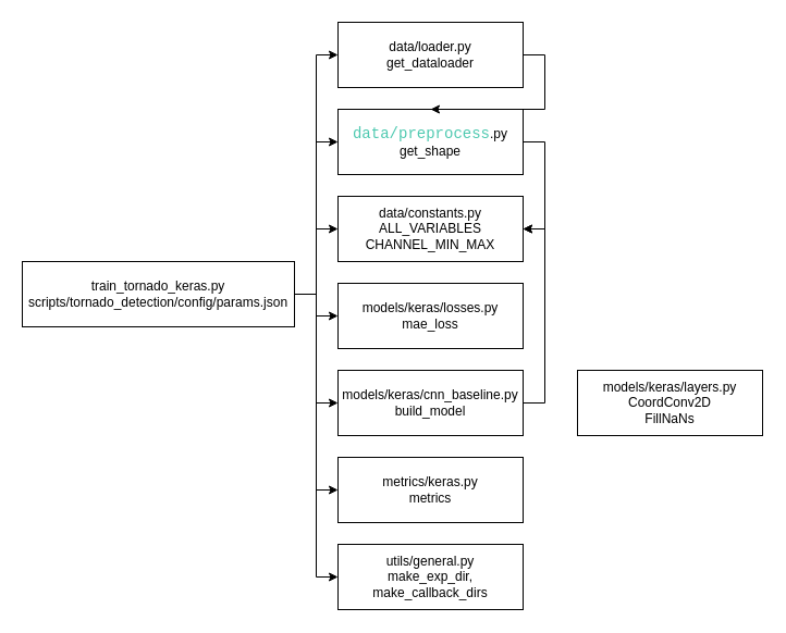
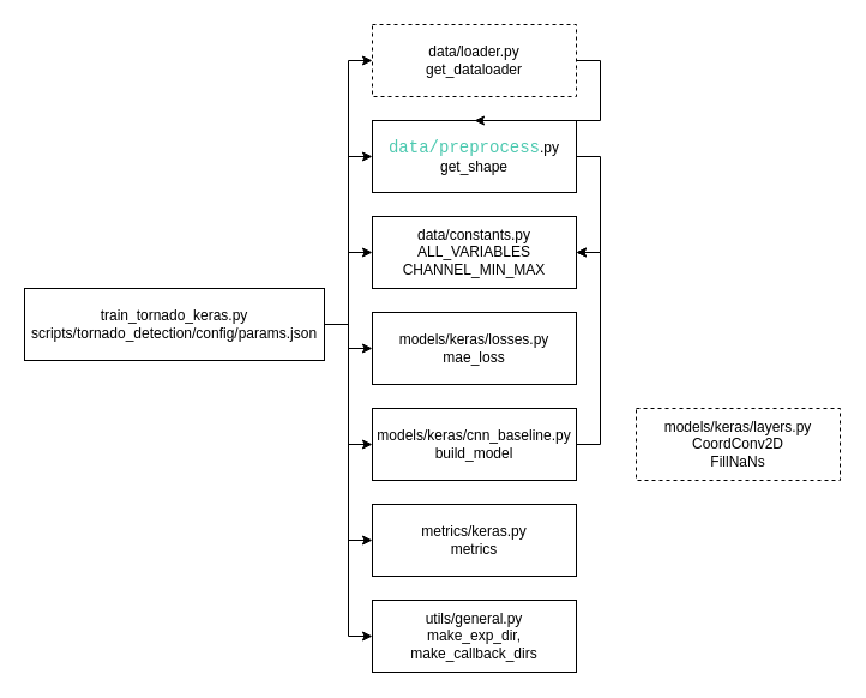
  <mxCell id="0" />
  <mxCell id="1" parent="0" />
  <mxCell id="2" style="edgeStyle=orthogonalEdgeStyle;rounded=0;orthogonalLoop=1;jettySize=auto;html=1;exitX=1;exitY=0.5;exitDx=0;exitDy=0;entryX=0;entryY=0.5;entryDx=0;entryDy=0;" edge="1" parent="1" source="9" target="15"><mxGeometry relative="1" as="geometry" /></mxCell>
  <mxCell id="3" style="edgeStyle=orthogonalEdgeStyle;rounded=0;orthogonalLoop=1;jettySize=auto;html=1;exitX=1;exitY=0.5;exitDx=0;exitDy=0;entryX=0;entryY=0.5;entryDx=0;entryDy=0;" edge="1" parent="1" source="9" target="11"><mxGeometry relative="1" as="geometry" /></mxCell>
  <mxCell id="4" style="edgeStyle=orthogonalEdgeStyle;rounded=0;orthogonalLoop=1;jettySize=auto;html=1;exitX=1;exitY=0.5;exitDx=0;exitDy=0;entryX=0;entryY=0.5;entryDx=0;entryDy=0;" edge="1" parent="1" source="9" target="12"><mxGeometry relative="1" as="geometry" /></mxCell>
  <mxCell id="5" style="edgeStyle=orthogonalEdgeStyle;rounded=0;orthogonalLoop=1;jettySize=auto;html=1;exitX=1;exitY=0.5;exitDx=0;exitDy=0;entryX=0;entryY=0.5;entryDx=0;entryDy=0;" edge="1" parent="1" source="9" target="13"><mxGeometry relative="1" as="geometry" /></mxCell>
  <mxCell id="6" style="edgeStyle=orthogonalEdgeStyle;rounded=0;orthogonalLoop=1;jettySize=auto;html=1;exitX=1;exitY=0.5;exitDx=0;exitDy=0;entryX=0;entryY=0.5;entryDx=0;entryDy=0;" edge="1" parent="1" source="9" target="17"><mxGeometry relative="1" as="geometry" /></mxCell>
  <mxCell id="7" style="edgeStyle=orthogonalEdgeStyle;rounded=0;orthogonalLoop=1;jettySize=auto;html=1;exitX=1;exitY=0.5;exitDx=0;exitDy=0;entryX=0;entryY=0.5;entryDx=0;entryDy=0;" edge="1" parent="1" source="9" target="18"><mxGeometry relative="1" as="geometry" /></mxCell>
  <mxCell id="8" style="edgeStyle=orthogonalEdgeStyle;rounded=0;orthogonalLoop=1;jettySize=auto;html=1;exitX=1;exitY=0.5;exitDx=0;exitDy=0;entryX=0;entryY=0.5;entryDx=0;entryDy=0;" edge="1" parent="1" source="9" target="19"><mxGeometry relative="1" as="geometry" /></mxCell>
  <mxCell id="9" value="train_tornado_keras.py&lt;div&gt;&amp;nbsp;scripts/tornado_detection/config/params.json&amp;nbsp;&lt;br&gt;&lt;/div&gt;" style="rounded=0;whiteSpace=wrap;html=1;" vertex="1" parent="1"><mxGeometry x="20" y="240" width="250" height="60" as="geometry" /></mxCell>
  <mxCell id="10" style="edgeStyle=orthogonalEdgeStyle;rounded=0;orthogonalLoop=1;jettySize=auto;html=1;exitX=1;exitY=0.5;exitDx=0;exitDy=0;entryX=1;entryY=0.5;entryDx=0;entryDy=0;" edge="1" parent="1" source="11" target="12"><mxGeometry relative="1" as="geometry" /></mxCell>
  <mxCell id="11" value="&lt;font face=&quot;Consolas, Courier New, monospace&quot; color=&quot;#4ec9b0&quot;&gt;&lt;span style=&quot;font-size: 14px; white-space: pre;&quot;&gt;data/preprocess&lt;/span&gt;&lt;/font&gt;.py&lt;div&gt;get_shape&lt;/div&gt;" style="rounded=0;whiteSpace=wrap;html=1;" vertex="1" parent="1"><mxGeometry x="310" y="100" width="170" height="60" as="geometry" /></mxCell>
  <mxCell id="12" value="data/constants.py&lt;div&gt;ALL_VARIABLES&lt;/div&gt;&lt;div&gt;CHANNEL_MIN_MAX&lt;br&gt;&lt;/div&gt;" style="rounded=0;whiteSpace=wrap;html=1;" vertex="1" parent="1"><mxGeometry x="310" y="180" width="170" height="60" as="geometry" /></mxCell>
  <mxCell id="13" value="models/keras/losses.py&lt;div&gt;mae_loss&lt;/div&gt;" style="rounded=0;whiteSpace=wrap;html=1;" vertex="1" parent="1"><mxGeometry x="310" y="260" width="170" height="60" as="geometry" /></mxCell>
  <mxCell id="14" style="edgeStyle=orthogonalEdgeStyle;rounded=0;orthogonalLoop=1;jettySize=auto;html=1;exitX=1;exitY=0.5;exitDx=0;exitDy=0;" edge="1" parent="1" source="15" target="11"><mxGeometry relative="1" as="geometry" /></mxCell>
- <mxCell id="15" value="&lt;div&gt;data/l&lt;span style=&quot;background-color: initial;&quot;&gt;oader.py&lt;/span&gt;&lt;/div&gt;&lt;div&gt;&lt;span style=&quot;background-color: initial;&quot;&gt;get_dataloader&lt;/span&gt;&lt;/div&gt;" style="rounded=0;whiteSpace=wrap;html=1;" vertex="1" parent="1"><mxGeometry x="310" y="20" width="170" height="60" as="geometry" /></mxCell>
+ <mxCell id="15" value="&lt;div&gt;data/l&lt;span style=&quot;background-color: initial;&quot;&gt;oader.py&lt;/span&gt;&lt;/div&gt;&lt;div&gt;&lt;span style=&quot;background-color: initial;&quot;&gt;get_dataloader&lt;/span&gt;&lt;/div&gt;" style="rounded=0;whiteSpace=wrap;html=1;dashed=1;" vertex="1" parent="1"><mxGeometry x="310" y="20" width="170" height="60" as="geometry" /></mxCell>
  <mxCell id="16" style="edgeStyle=orthogonalEdgeStyle;rounded=0;orthogonalLoop=1;jettySize=auto;html=1;exitX=1;exitY=0.5;exitDx=0;exitDy=0;entryX=1;entryY=0.5;entryDx=0;entryDy=0;" edge="1" parent="1" source="17" target="12"><mxGeometry relative="1" as="geometry" /></mxCell>
  <mxCell id="17" value="models/keras/cnn_baseline.py&lt;div&gt;build_model&lt;/div&gt;" style="rounded=0;whiteSpace=wrap;html=1;" vertex="1" parent="1"><mxGeometry x="310" y="340" width="170" height="60" as="geometry" /></mxCell>
  <mxCell id="18" value="metrics/keras.py&lt;div&gt;metrics&lt;/div&gt;" style="rounded=0;whiteSpace=wrap;html=1;" vertex="1" parent="1"><mxGeometry x="310" y="420" width="170" height="60" as="geometry" /></mxCell>
  <mxCell id="19" value="utils/general.py&lt;div&gt;make_exp_dir, make_callback_dirs&lt;br&gt;&lt;/div&gt;" style="rounded=0;whiteSpace=wrap;html=1;" vertex="1" parent="1"><mxGeometry x="310" y="500" width="170" height="60" as="geometry" /></mxCell>
- <mxCell id="20" value="models/keras/layers.py&lt;div&gt;CoordConv2D&lt;/div&gt;&lt;div&gt;FillNaNs&lt;/div&gt;" style="rounded=0;whiteSpace=wrap;html=1;" vertex="1" parent="1"><mxGeometry x="530" y="340" width="170" height="60" as="geometry" /></mxCell>
+ <mxCell id="20" value="models/keras/layers.py&lt;div&gt;CoordConv2D&lt;/div&gt;&lt;div&gt;FillNaNs&lt;/div&gt;" style="rounded=0;whiteSpace=wrap;html=1;dashed=1;" vertex="1" parent="1"><mxGeometry x="530" y="340" width="170" height="60" as="geometry" /></mxCell>
